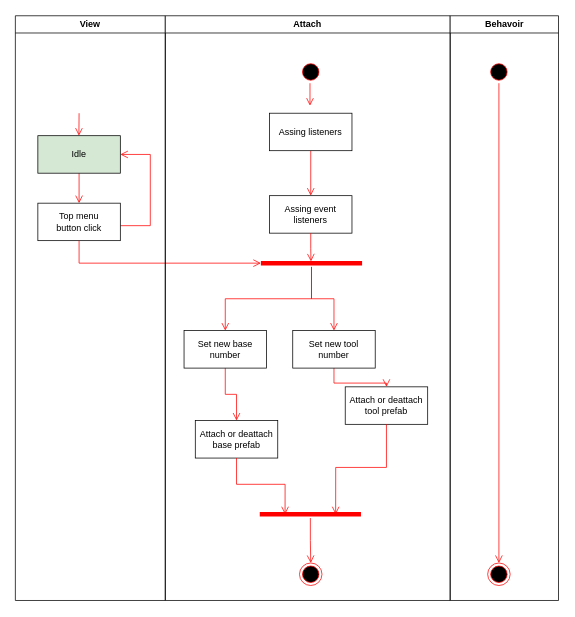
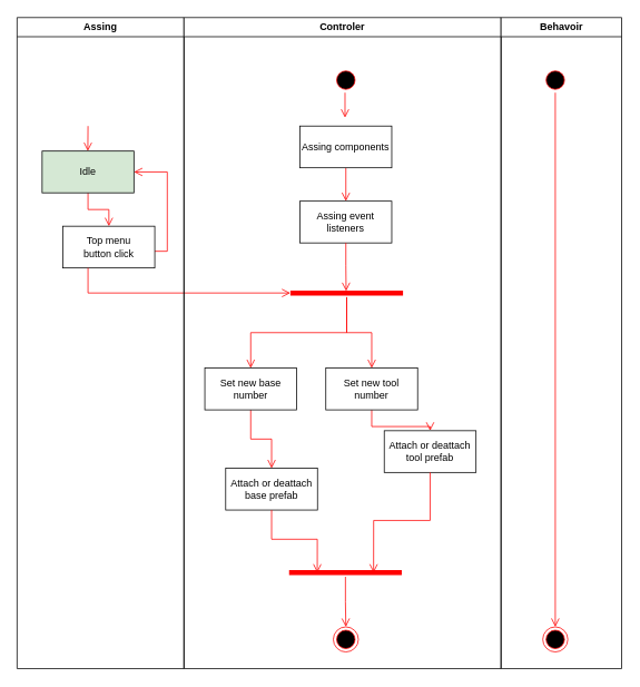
  <mxCell id="0" />
  <mxCell id="1" parent="0" />
  <mxCell id="2" value="" style="ellipse;html=1;shape=startState;fillColor=#000000;strokeColor=#ff0000;" parent="1" vertex="1"><mxGeometry x="399" y="80" width="30" height="30" as="geometry" /></mxCell>
  <mxCell id="3" value="" style="edgeStyle=orthogonalEdgeStyle;html=1;verticalAlign=bottom;endArrow=open;endSize=8;strokeColor=#ff0000;rounded=0;" parent="1" edge="1"><mxGeometry relative="1" as="geometry"><mxPoint x="413" y="140" as="targetPoint" /><mxPoint x="413" y="110" as="sourcePoint" /></mxGeometry></mxCell>
  <mxCell id="4" style="edgeStyle=orthogonalEdgeStyle;shape=connector;rounded=0;orthogonalLoop=1;jettySize=auto;html=1;entryX=0.5;entryY=0;entryDx=0;entryDy=0;labelBackgroundColor=default;strokeColor=#ff0000;align=center;verticalAlign=bottom;fontFamily=Helvetica;fontSize=11;fontColor=default;endArrow=open;endSize=8;" parent="1" source="5" target="6" edge="1"><mxGeometry relative="1" as="geometry" /></mxCell>
- <mxCell id="5" value="Assing listeners" style="html=1;whiteSpace=wrap;" parent="1" vertex="1"><mxGeometry x="359" y="150" width="110" height="50" as="geometry" /></mxCell>
- <mxCell id="6" value="Assing event&lt;br&gt;listeners" style="html=1;whiteSpace=wrap;" parent="1" vertex="1"><mxGeometry x="359" y="260" width="110" height="50" as="geometry" /></mxCell>
+ <mxCell id="5" value="Assing components" style="html=1;whiteSpace=wrap;" parent="1" vertex="1"><mxGeometry x="359" y="150" width="110" height="50" as="geometry" /></mxCell>
+ <mxCell id="6" value="Assing event&lt;br&gt;listeners" style="html=1;whiteSpace=wrap;" parent="1" vertex="1"><mxGeometry x="359" y="240" width="110" height="50" as="geometry" /></mxCell>
  <mxCell id="7" style="edgeStyle=orthogonalEdgeStyle;shape=connector;rounded=0;orthogonalLoop=1;jettySize=auto;html=1;entryX=0.5;entryY=0;entryDx=0;entryDy=0;labelBackgroundColor=default;strokeColor=#ff0000;align=center;verticalAlign=bottom;fontFamily=Helvetica;fontSize=11;fontColor=default;endArrow=open;endSize=8;" parent="1" source="8" target="13" edge="1"><mxGeometry relative="1" as="geometry" /></mxCell>
  <mxCell id="8" value="" style="shape=line;html=1;strokeWidth=6;strokeColor=#ff0000;fontFamily=Helvetica;fontSize=11;fontColor=default;" parent="1" vertex="1"><mxGeometry x="347.5" y="345" width="135" height="10" as="geometry" /></mxCell>
  <mxCell id="9" value="" style="edgeStyle=orthogonalEdgeStyle;html=1;verticalAlign=bottom;endArrow=open;endSize=8;strokeColor=#ff0000;rounded=0;labelBackgroundColor=default;align=center;fontFamily=Helvetica;fontSize=11;fontColor=default;shape=connector;entryX=0.5;entryY=0;entryDx=0;entryDy=0;" parent="1" source="8" target="11" edge="1"><mxGeometry relative="1" as="geometry"><mxPoint x="382.5" y="425" as="targetPoint" /></mxGeometry></mxCell>
  <mxCell id="10" style="edgeStyle=orthogonalEdgeStyle;shape=connector;rounded=0;orthogonalLoop=1;jettySize=auto;html=1;entryX=0.5;entryY=0;entryDx=0;entryDy=0;labelBackgroundColor=default;strokeColor=#ff0000;align=center;verticalAlign=bottom;fontFamily=Helvetica;fontSize=11;fontColor=default;endArrow=open;endSize=8;" parent="1" source="11" target="15" edge="1"><mxGeometry relative="1" as="geometry" /></mxCell>
  <mxCell id="11" value="Set new base number" style="html=1;whiteSpace=wrap;" parent="1" vertex="1"><mxGeometry x="245" y="440" width="110" height="50" as="geometry" /></mxCell>
  <mxCell id="12" style="edgeStyle=orthogonalEdgeStyle;shape=connector;rounded=0;orthogonalLoop=1;jettySize=auto;html=1;entryX=0.5;entryY=0;entryDx=0;entryDy=0;labelBackgroundColor=default;strokeColor=#ff0000;align=center;verticalAlign=bottom;fontFamily=Helvetica;fontSize=11;fontColor=default;endArrow=open;endSize=8;" parent="1" source="13" target="14" edge="1"><mxGeometry relative="1" as="geometry" /></mxCell>
  <mxCell id="13" value="Set new tool&lt;br&gt;number" style="html=1;whiteSpace=wrap;" parent="1" vertex="1"><mxGeometry x="390" y="440" width="110" height="50" as="geometry" /></mxCell>
  <mxCell id="14" value="Attach or deattach&lt;br&gt;tool prefab" style="html=1;whiteSpace=wrap;" parent="1" vertex="1"><mxGeometry x="460" y="515" width="110" height="50" as="geometry" /></mxCell>
- <mxCell id="15" value="Attach or deattach&lt;br&gt;base prefab" style="html=1;whiteSpace=wrap;" parent="1" vertex="1"><mxGeometry x="260" y="560" width="110" height="50" as="geometry" /></mxCell>
+ <mxCell id="15" value="Attach or deattach&lt;br&gt;base prefab" style="html=1;whiteSpace=wrap;" parent="1" vertex="1"><mxGeometry x="270" y="560" width="110" height="50" as="geometry" /></mxCell>
  <mxCell id="16" style="edgeStyle=orthogonalEdgeStyle;shape=connector;rounded=0;orthogonalLoop=1;jettySize=auto;html=1;entryX=0.5;entryY=0;entryDx=0;entryDy=0;labelBackgroundColor=default;strokeColor=#ff0000;align=center;verticalAlign=bottom;fontFamily=Helvetica;fontSize=11;fontColor=default;endArrow=open;endSize=8;" parent="1" source="17" target="21" edge="1"><mxGeometry relative="1" as="geometry" /></mxCell>
  <mxCell id="17" value="" style="shape=line;html=1;strokeWidth=6;strokeColor=#ff0000;fontFamily=Helvetica;fontSize=11;fontColor=default;" parent="1" vertex="1"><mxGeometry x="346" y="680" width="135" height="10" as="geometry" /></mxCell>
  <mxCell id="18" style="edgeStyle=orthogonalEdgeStyle;shape=connector;rounded=0;orthogonalLoop=1;jettySize=auto;html=1;entryX=0.75;entryY=0.5;entryDx=0;entryDy=0;entryPerimeter=0;labelBackgroundColor=default;strokeColor=#ff0000;align=center;verticalAlign=bottom;fontFamily=Helvetica;fontSize=11;fontColor=default;endArrow=open;endSize=8;" parent="1" source="14" target="17" edge="1"><mxGeometry relative="1" as="geometry" /></mxCell>
  <mxCell id="19" style="edgeStyle=orthogonalEdgeStyle;shape=connector;rounded=0;orthogonalLoop=1;jettySize=auto;html=1;entryX=0.25;entryY=0.5;entryDx=0;entryDy=0;entryPerimeter=0;labelBackgroundColor=default;strokeColor=#ff0000;align=center;verticalAlign=bottom;fontFamily=Helvetica;fontSize=11;fontColor=default;endArrow=open;endSize=8;" parent="1" source="15" target="17" edge="1"><mxGeometry relative="1" as="geometry" /></mxCell>
  <mxCell id="20" style="edgeStyle=orthogonalEdgeStyle;shape=connector;rounded=0;orthogonalLoop=1;jettySize=auto;html=1;entryX=0.495;entryY=0.271;entryDx=0;entryDy=0;entryPerimeter=0;labelBackgroundColor=default;strokeColor=#ff0000;align=center;verticalAlign=bottom;fontFamily=Helvetica;fontSize=11;fontColor=default;endArrow=open;endSize=8;" parent="1" source="6" target="8" edge="1"><mxGeometry relative="1" as="geometry" /></mxCell>
  <mxCell id="21" value="" style="ellipse;html=1;shape=endState;fillColor=#000000;strokeColor=#ff0000;fontFamily=Helvetica;fontSize=11;fontColor=default;" parent="1" vertex="1"><mxGeometry x="399" y="750" width="30" height="30" as="geometry" /></mxCell>
  <mxCell id="22" style="edgeStyle=orthogonalEdgeStyle;shape=connector;rounded=0;orthogonalLoop=1;jettySize=auto;html=1;labelBackgroundColor=default;strokeColor=#ff0000;align=center;verticalAlign=bottom;fontFamily=Helvetica;fontSize=11;fontColor=default;endArrow=open;endSize=8;" parent="1" edge="1"><mxGeometry relative="1" as="geometry"><mxPoint x="104.75" y="180" as="targetPoint" /><mxPoint x="105" y="150" as="sourcePoint" /></mxGeometry></mxCell>
  <mxCell id="23" style="edgeStyle=orthogonalEdgeStyle;shape=connector;rounded=0;orthogonalLoop=1;jettySize=auto;html=1;entryX=0.5;entryY=0;entryDx=0;entryDy=0;labelBackgroundColor=default;strokeColor=#ff0000;align=center;verticalAlign=bottom;fontFamily=Helvetica;fontSize=11;fontColor=default;endArrow=open;endSize=8;" parent="1" source="24" target="26" edge="1"><mxGeometry relative="1" as="geometry" /></mxCell>
  <mxCell id="24" value="Idle" style="html=1;whiteSpace=wrap;fillColor=#d5e8d4;" parent="1" vertex="1"><mxGeometry x="50" y="180" width="110" height="50" as="geometry" /></mxCell>
  <mxCell id="25" style="edgeStyle=orthogonalEdgeStyle;shape=connector;rounded=0;orthogonalLoop=1;jettySize=auto;html=1;entryX=1;entryY=0.5;entryDx=0;entryDy=0;labelBackgroundColor=default;strokeColor=#ff0000;align=center;verticalAlign=bottom;fontFamily=Helvetica;fontSize=11;fontColor=default;endArrow=open;endSize=8;" parent="1" source="26" target="24" edge="1"><mxGeometry relative="1" as="geometry"><Array as="points"><mxPoint x="200" y="300" /><mxPoint x="200" y="205" /></Array></mxGeometry></mxCell>
- <mxCell id="26" value="Top menu&lt;br&gt;button click" style="html=1;whiteSpace=wrap;" parent="1" vertex="1"><mxGeometry x="50" y="270" width="110" height="50" as="geometry" /></mxCell>
+ <mxCell id="26" value="Top menu&lt;br&gt;button click" style="html=1;whiteSpace=wrap;" parent="1" vertex="1"><mxGeometry x="75" y="270" width="110" height="50" as="geometry" /></mxCell>
  <mxCell id="27" style="edgeStyle=orthogonalEdgeStyle;shape=connector;rounded=0;orthogonalLoop=1;jettySize=auto;html=1;entryX=0;entryY=0.5;entryDx=0;entryDy=0;entryPerimeter=0;labelBackgroundColor=default;strokeColor=#ff0000;align=center;verticalAlign=bottom;fontFamily=Helvetica;fontSize=11;fontColor=default;endArrow=open;endSize=8;" parent="1" source="26" target="8" edge="1"><mxGeometry relative="1" as="geometry"><Array as="points"><mxPoint x="105" y="350" /></Array></mxGeometry></mxCell>
- <mxCell id="28" value="View" style="swimlane;whiteSpace=wrap" vertex="1" parent="1"><mxGeometry x="20" y="20" width="200" height="780" as="geometry" /></mxCell>
- <mxCell id="29" value="Attach" style="swimlane;whiteSpace=wrap" vertex="1" parent="1"><mxGeometry x="220" y="20" width="380" height="780" as="geometry" /></mxCell>
+ <mxCell id="28" value="Assing" style="swimlane;whiteSpace=wrap" vertex="1" parent="1"><mxGeometry x="20" y="20" width="200" height="780" as="geometry" /></mxCell>
+ <mxCell id="29" value="Controler" style="swimlane;whiteSpace=wrap" vertex="1" parent="1"><mxGeometry x="220" y="20" width="380" height="780" as="geometry" /></mxCell>
  <mxCell id="30" value="Behavoir" style="swimlane;whiteSpace=wrap;startSize=23;" vertex="1" parent="1"><mxGeometry x="600" y="20" width="144.5" height="780" as="geometry" /></mxCell>
  <mxCell id="31" value="" style="ellipse;html=1;shape=endState;fillColor=#000000;strokeColor=#ff0000;fontFamily=Helvetica;fontSize=11;fontColor=default;" vertex="1" parent="30"><mxGeometry x="50" y="730" width="30" height="30" as="geometry" /></mxCell>
  <mxCell id="32" style="edgeStyle=orthogonalEdgeStyle;shape=connector;rounded=0;orthogonalLoop=1;jettySize=auto;html=1;entryX=0.5;entryY=0;entryDx=0;entryDy=0;labelBackgroundColor=default;strokeColor=#ff0000;align=center;verticalAlign=bottom;fontFamily=Helvetica;fontSize=11;fontColor=default;endArrow=open;endSize=8;" edge="1" parent="30" source="33" target="31"><mxGeometry relative="1" as="geometry" /></mxCell>
  <mxCell id="33" value="" style="ellipse;html=1;shape=startState;fillColor=#000000;strokeColor=#ff0000;" vertex="1" parent="30"><mxGeometry x="50" y="60" width="30" height="30" as="geometry" /></mxCell>
